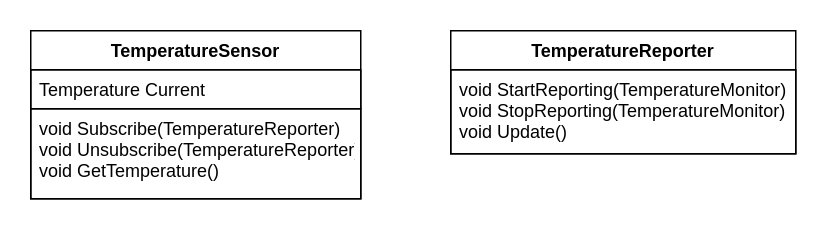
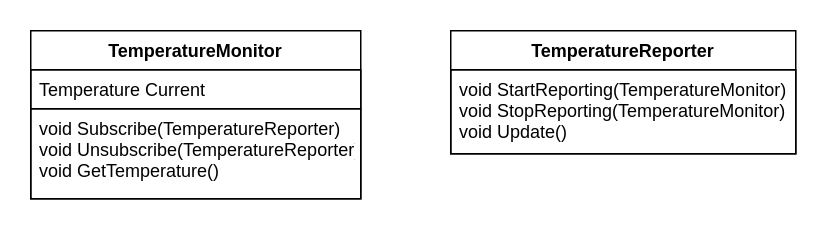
  <mxCell id="0" />
  <mxCell id="1" parent="0" />
- <mxCell id="2" value="TemperatureSensor" style="swimlane;fontStyle=1;align=center;verticalAlign=top;childLayout=stackLayout;horizontal=1;startSize=26;horizontalStack=0;resizeParent=1;resizeParentMax=0;resizeLast=0;collapsible=1;marginBottom=0;fillColor=none;strokeColor=#000000;fontColor=#000000;labelBackgroundColor=#ffffff;" vertex="1" parent="1"><mxGeometry x="20" y="20" width="220" height="112" as="geometry" /></mxCell>
+ <mxCell id="2" value="TemperatureMonitor" style="swimlane;fontStyle=1;align=center;verticalAlign=top;childLayout=stackLayout;horizontal=1;startSize=26;horizontalStack=0;resizeParent=1;resizeParentMax=0;resizeLast=0;collapsible=1;marginBottom=0;fillColor=none;strokeColor=#000000;fontColor=#000000;labelBackgroundColor=#ffffff;" vertex="1" parent="1"><mxGeometry x="20" y="20" width="220" height="112" as="geometry" /></mxCell>
  <mxCell id="3" value="Temperature Current" style="text;fillColor=none;align=left;verticalAlign=top;spacingLeft=4;spacingRight=4;overflow=hidden;rotatable=0;points=[[0,0.5],[1,0.5]];portConstraint=eastwest;strokeColor=#000000;fontColor=#000000;labelBackgroundColor=#ffffff;" vertex="1" parent="2"><mxGeometry y="26" width="220" height="26" as="geometry" /></mxCell>
  <mxCell id="4" value="void Subscribe(TemperatureReporter)&#10;void Unsubscribe(TemperatureReporter)&#10;void GetTemperature()" style="text;fillColor=none;align=left;verticalAlign=top;spacingLeft=4;spacingRight=4;overflow=hidden;rotatable=0;points=[[0,0.5],[1,0.5]];portConstraint=eastwest;strokeColor=#000000;fontColor=#000000;labelBackgroundColor=#ffffff;" vertex="1" parent="2"><mxGeometry y="52" width="220" height="60" as="geometry" /></mxCell>
  <mxCell id="5" value="TemperatureReporter" style="swimlane;fontStyle=1;align=center;verticalAlign=top;childLayout=stackLayout;horizontal=1;startSize=26;horizontalStack=0;resizeParent=1;resizeParentMax=0;resizeLast=0;collapsible=1;marginBottom=0;fillColor=none;strokeColor=#000000;fontColor=#000000;labelBackgroundColor=#ffffff;" vertex="1" parent="1"><mxGeometry x="300" y="20" width="230" height="82" as="geometry" /></mxCell>
  <mxCell id="6" value="void StartReporting(TemperatureMonitor)&#10;void StopReporting(TemperatureMonitor)&#10;void Update()" style="text;fillColor=none;align=left;verticalAlign=top;spacingLeft=4;spacingRight=4;overflow=hidden;rotatable=0;points=[[0,0.5],[1,0.5]];portConstraint=eastwest;strokeColor=#000000;fontColor=#000000;labelBackgroundColor=#ffffff;" vertex="1" parent="5"><mxGeometry y="26" width="230" height="56" as="geometry" /></mxCell>
